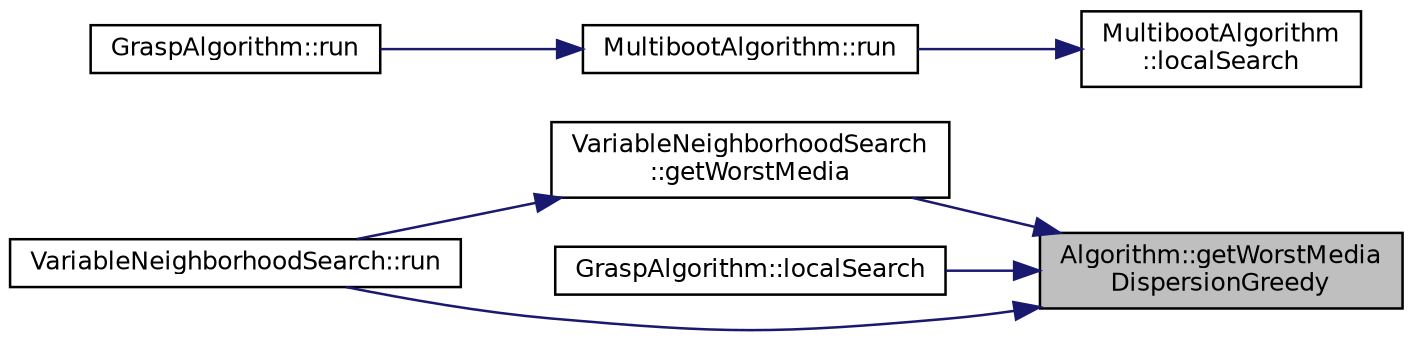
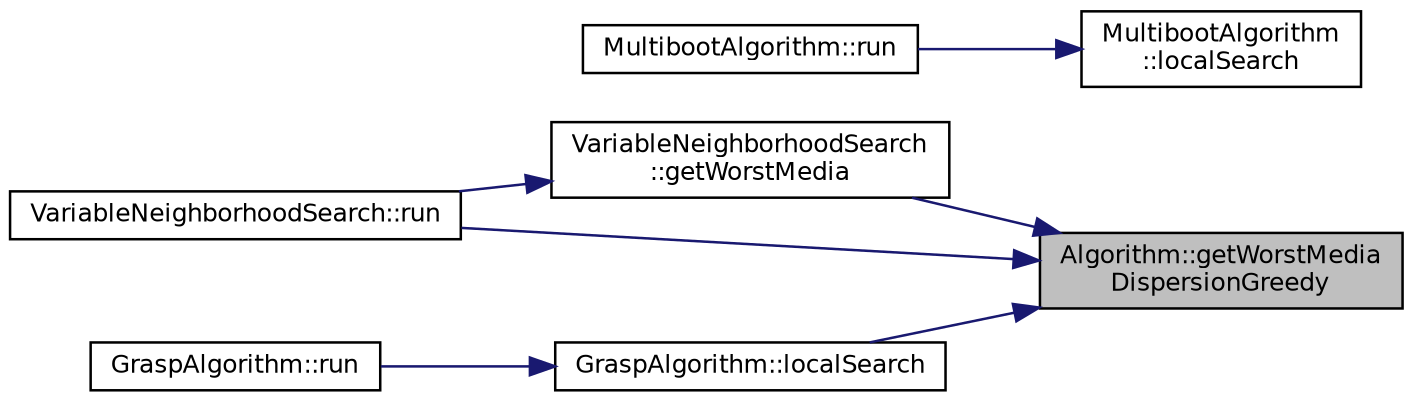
  digraph {
    rankdir=RL
    node [color=black fillcolor=white fontname=Helvetica fontsize=10 shape=record style=filled]
    edge [color=midnightblue dir=back fontname=Helvetica fontsize=10 labelfontname=Helvetica labelfontsize=10 style=solid]
    n1 [fillcolor=grey75 fontcolor=black height=0.2 label="Algorithm::getWorstMedia\lDispersionGreedy" width=0.4]
    n2 [height=0.2 label="VariableNeighborhoodSearch\l::getWorstMedia" width=0.4]
    n3 [height=0.2 label="GraspAlgorithm::localSearch" width=0.4]
    n4 [height=0.2 label="VariableNeighborhoodSearch::run" width=0.4]
    n5 [height=0.2 label="MultibootAlgorithm\l::localSearch" width=0.4]
    n6 [height=0.2 label="MultibootAlgorithm::run" width=0.4]
    n7 [height=0.2 label="GraspAlgorithm::run" width=0.4]
    n1 -> n2
    n1 -> n3
    n1 -> n4
    n2 -> n4
-   n6 -> n7
+   n3 -> n7
    n5 -> n6
  }
